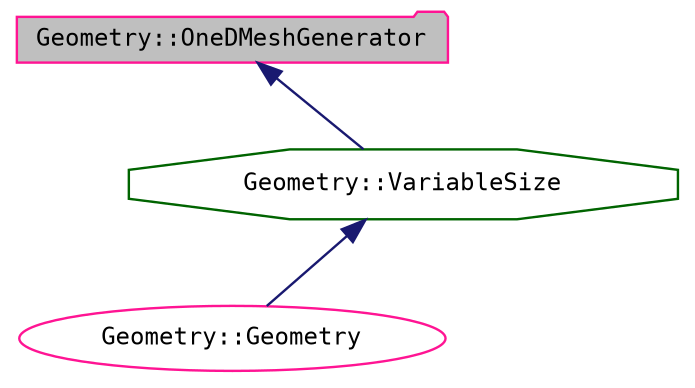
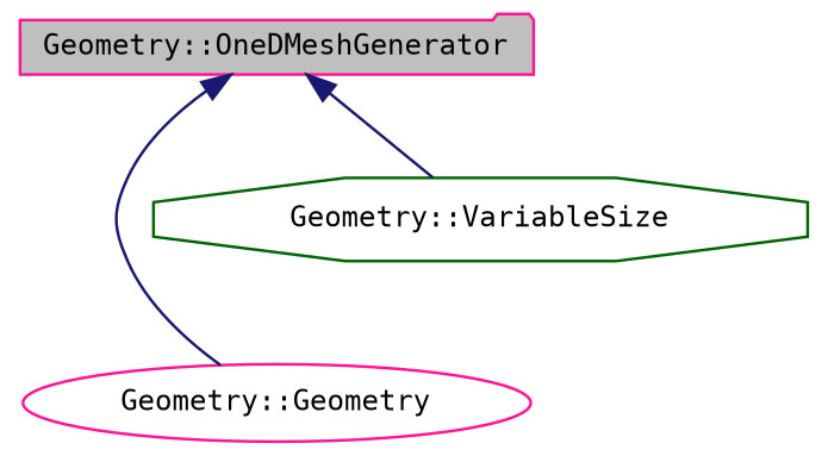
  digraph {
    fontname="DejaVu Sans Mono"
    node [color=deeppink fillcolor=white fontname="DejaVu Sans Mono" fontsize=10 style=filled]
    edge [color=midnightblue dir=back fontname="DejaVu Sans Mono" fontsize=10 labelfontname=Helvetica labelfontsize=10 style=solid]
    n1 [fillcolor=grey75 fontcolor=black height=0.2 label="Geometry::OneDMeshGenerator" shape=folder width=0.4]
    n2 [height=0.2 label="Geometry::Geometry" shape=ellipse width=0.4]
    n3 [color=darkgreen height=0.2 label="Geometry::VariableSize" shape=octagon width=0.4]
-   n3 -> n2
+   n1 -> n2
    n1 -> n3
  }
